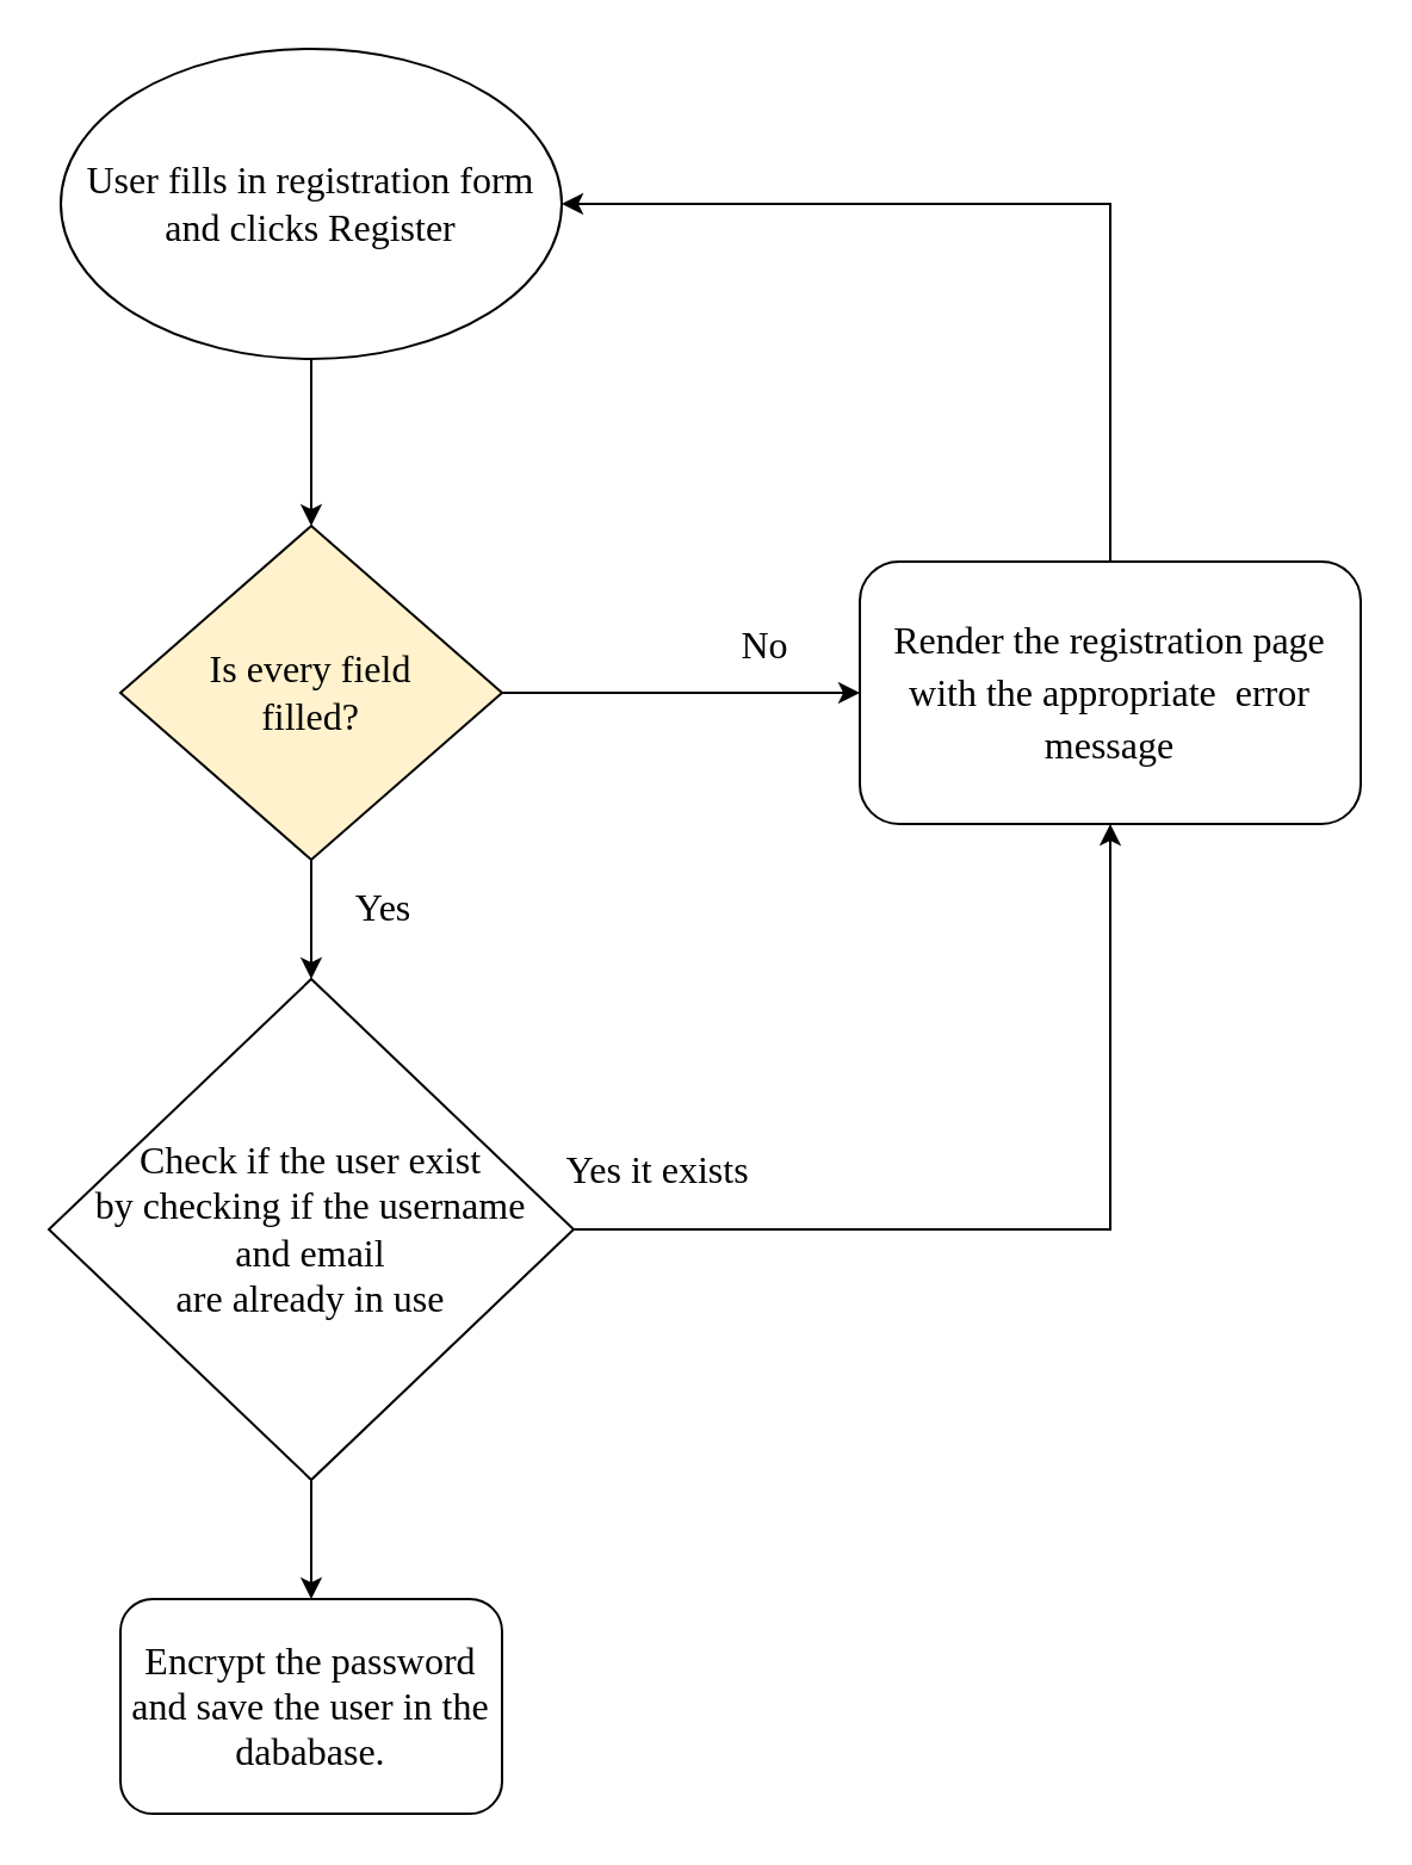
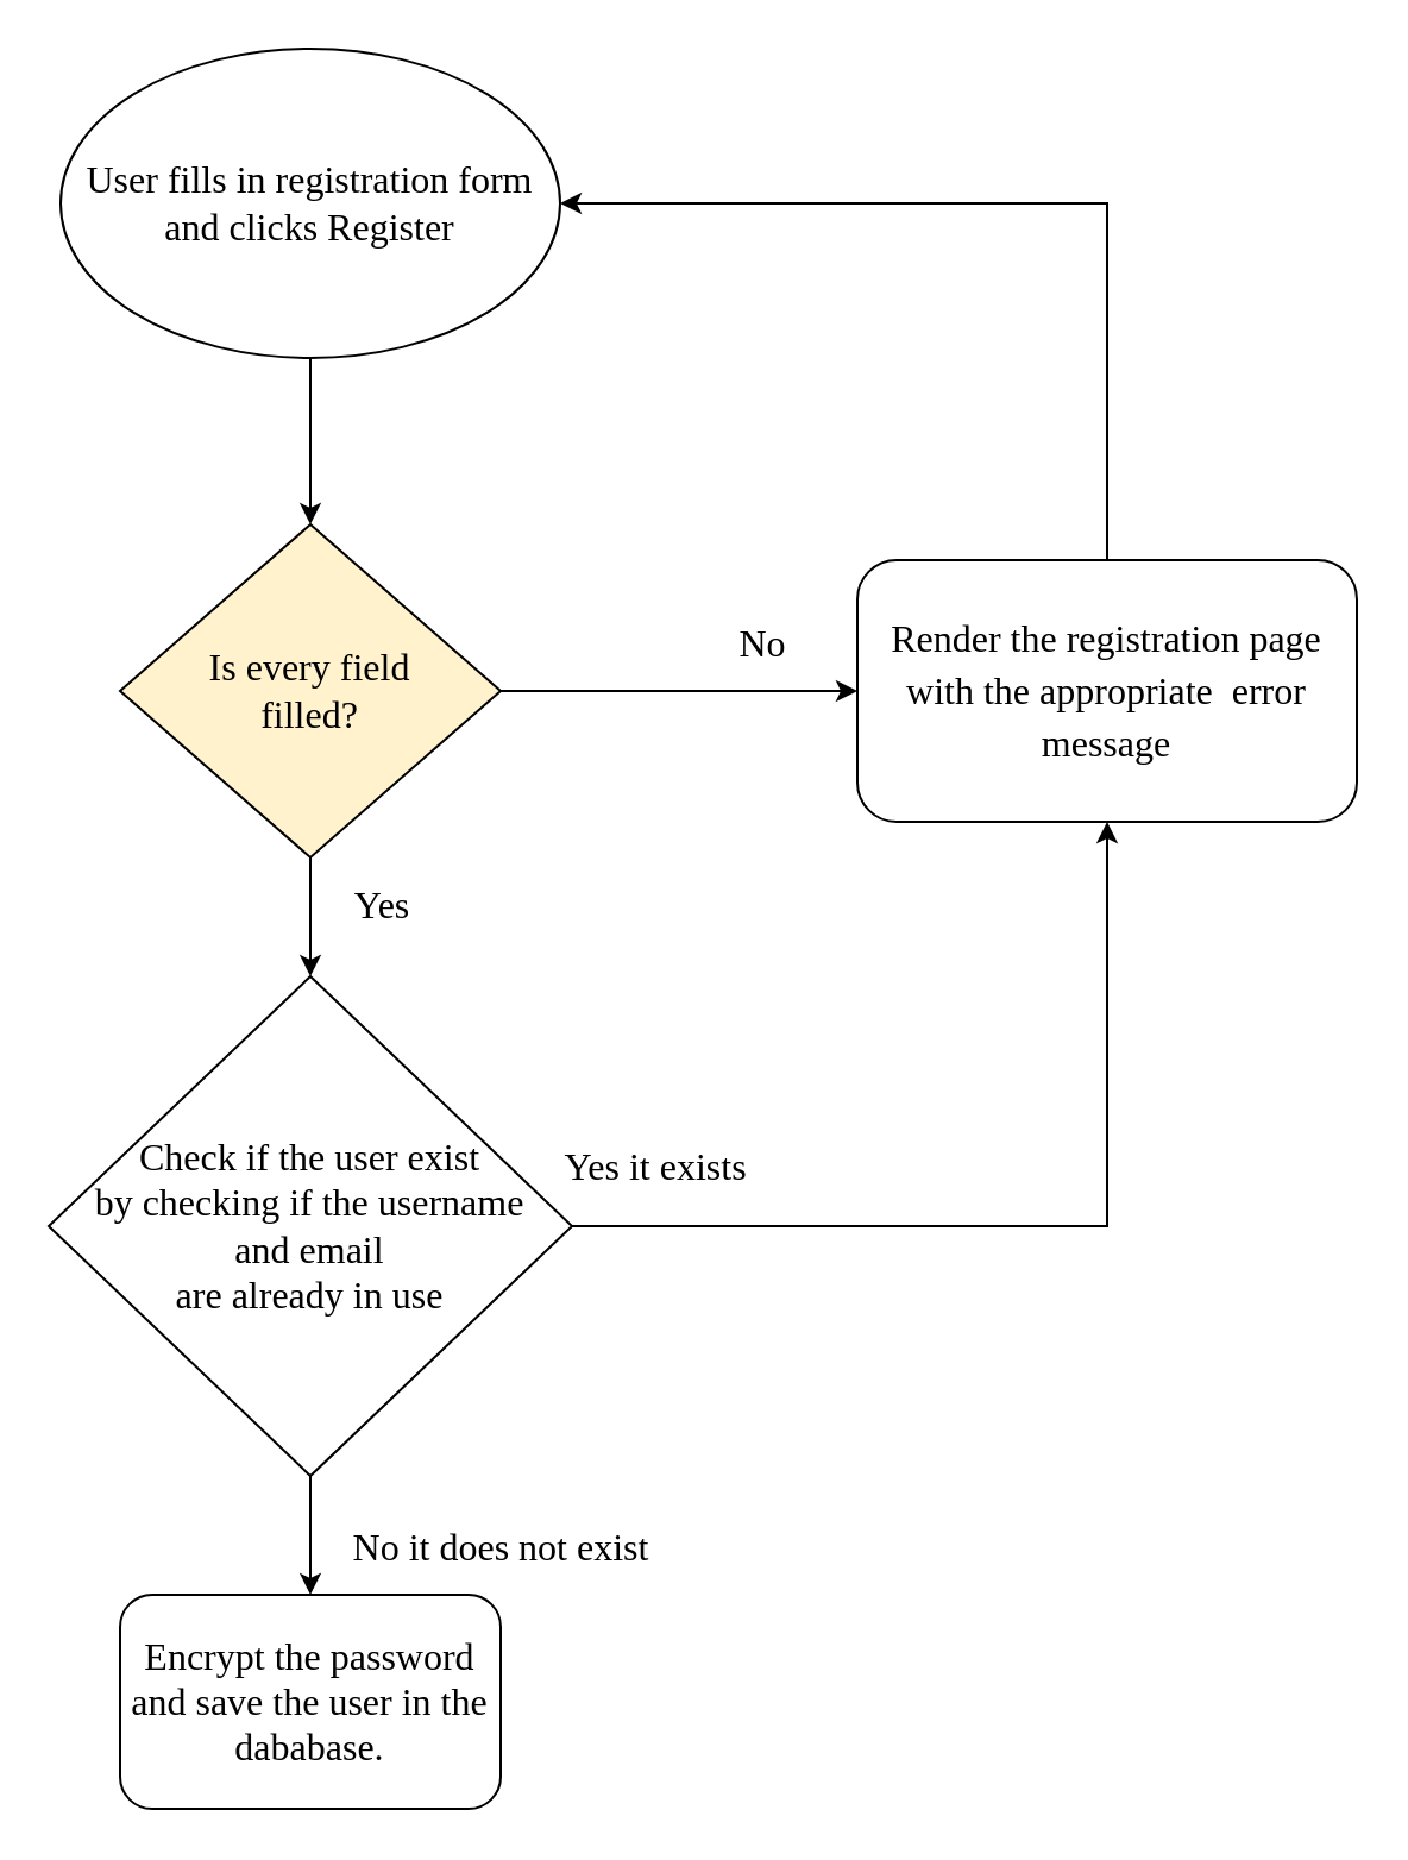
  <mxCell id="0" />
  <mxCell id="1" parent="0" />
  <mxCell id="2" style="edgeStyle=orthogonalEdgeStyle;rounded=0;orthogonalLoop=1;jettySize=auto;html=1;exitX=1;exitY=0.5;exitDx=0;exitDy=0;fontFamily=Times New Roman;fontSize=16;" edge="1" parent="1" source="4" target="9"><mxGeometry relative="1" as="geometry" /></mxCell>
  <mxCell id="3" style="edgeStyle=orthogonalEdgeStyle;rounded=0;orthogonalLoop=1;jettySize=auto;html=1;exitX=0.5;exitY=1;exitDx=0;exitDy=0;entryX=0.5;entryY=0;entryDx=0;entryDy=0;fontFamily=Times New Roman;fontSize=16;" edge="1" parent="1" source="4" target="5"><mxGeometry relative="1" as="geometry" /></mxCell>
  <mxCell id="4" value="&lt;font face=&quot;Times New Roman&quot; style=&quot;font-size: 16px&quot;&gt;Check if the user exist &lt;br&gt;by checking if the username &lt;br&gt;and email &lt;br&gt;are already in use&lt;/font&gt;" style="rhombus;whiteSpace=wrap;html=1;" vertex="1" parent="1"><mxGeometry x="20" y="410" width="220" height="210" as="geometry" /></mxCell>
  <mxCell id="5" value="&lt;font face=&quot;Times New Roman&quot; style=&quot;font-size: 16px&quot;&gt;Encrypt the password and save the user in the dababase.&lt;/font&gt;" style="rounded=1;whiteSpace=wrap;html=1;" vertex="1" parent="1"><mxGeometry x="50" y="670" width="160" height="90" as="geometry" /></mxCell>
  <mxCell id="6" style="edgeStyle=orthogonalEdgeStyle;rounded=0;orthogonalLoop=1;jettySize=auto;html=1;exitX=0.5;exitY=1;exitDx=0;exitDy=0;entryX=0.5;entryY=0;entryDx=0;entryDy=0;fontFamily=Times New Roman;fontSize=16;" edge="1" parent="1" source="7" target="12"><mxGeometry relative="1" as="geometry" /></mxCell>
  <mxCell id="7" value="&lt;font face=&quot;Times New Roman&quot; style=&quot;font-size: 16px&quot;&gt;User fills in registration form and clicks Register&lt;/font&gt;" style="ellipse;whiteSpace=wrap;html=1;" vertex="1" parent="1"><mxGeometry x="25" y="20" width="210" height="130" as="geometry" /></mxCell>
  <mxCell id="8" style="edgeStyle=orthogonalEdgeStyle;rounded=0;orthogonalLoop=1;jettySize=auto;html=1;exitX=0.5;exitY=0;exitDx=0;exitDy=0;entryX=1;entryY=0.5;entryDx=0;entryDy=0;fontFamily=Times New Roman;fontSize=16;" edge="1" parent="1" source="9" target="7"><mxGeometry relative="1" as="geometry" /></mxCell>
  <mxCell id="9" value="Render the registration page with the a&lt;span lang=&quot;EN-GB&quot; style=&quot;font-size: 12.0pt ; line-height: 150% ; font-family: &amp;#34;times new roman&amp;#34; , serif&quot;&gt;ppropriate&amp;nbsp;&lt;/span&gt;&amp;nbsp;error message" style="rounded=1;whiteSpace=wrap;html=1;fontFamily=Times New Roman;fontSize=16;" vertex="1" parent="1"><mxGeometry x="360" y="235" width="210" height="110" as="geometry" /></mxCell>
  <mxCell id="10" style="edgeStyle=orthogonalEdgeStyle;rounded=0;orthogonalLoop=1;jettySize=auto;html=1;entryX=0;entryY=0.5;entryDx=0;entryDy=0;fontFamily=Times New Roman;fontSize=16;" edge="1" parent="1" source="12" target="9"><mxGeometry relative="1" as="geometry" /></mxCell>
  <mxCell id="11" style="edgeStyle=orthogonalEdgeStyle;rounded=0;orthogonalLoop=1;jettySize=auto;html=1;exitX=0.5;exitY=1;exitDx=0;exitDy=0;entryX=0.5;entryY=0;entryDx=0;entryDy=0;fontFamily=Times New Roman;fontSize=16;" edge="1" parent="1" source="12" target="4"><mxGeometry relative="1" as="geometry" /></mxCell>
  <mxCell id="12" value="Is every field &lt;br&gt;filled?" style="rhombus;whiteSpace=wrap;html=1;fontFamily=Times New Roman;fontSize=16;fillColor=#fff2cc;" vertex="1" parent="1"><mxGeometry x="50" y="220" width="160" height="140" as="geometry" /></mxCell>
+ <mxCell id="13" value="No it does not exist" style="text;html=1;align=center;verticalAlign=middle;resizable=0;points=[];autosize=1;strokeColor=none;fillColor=none;fontSize=16;fontFamily=Times New Roman;" vertex="1" parent="1"><mxGeometry x="140" y="640" width="140" height="20" as="geometry" /></mxCell>
  <mxCell id="14" value="Yes it exists" style="text;html=1;align=center;verticalAlign=middle;resizable=0;points=[];autosize=1;strokeColor=none;fillColor=none;fontSize=16;fontFamily=Times New Roman;" vertex="1" parent="1"><mxGeometry x="230" y="480" width="90" height="20" as="geometry" /></mxCell>
  <mxCell id="15" value="Yes" style="text;html=1;align=center;verticalAlign=middle;resizable=0;points=[];autosize=1;strokeColor=none;fillColor=none;fontSize=16;fontFamily=Times New Roman;" vertex="1" parent="1"><mxGeometry x="140" y="370" width="40" height="20" as="geometry" /></mxCell>
  <mxCell id="16" value="No" style="text;html=1;align=center;verticalAlign=middle;resizable=0;points=[];autosize=1;strokeColor=none;fillColor=none;fontSize=16;fontFamily=Times New Roman;" vertex="1" parent="1"><mxGeometry x="300" y="260" width="40" height="20" as="geometry" /></mxCell>
